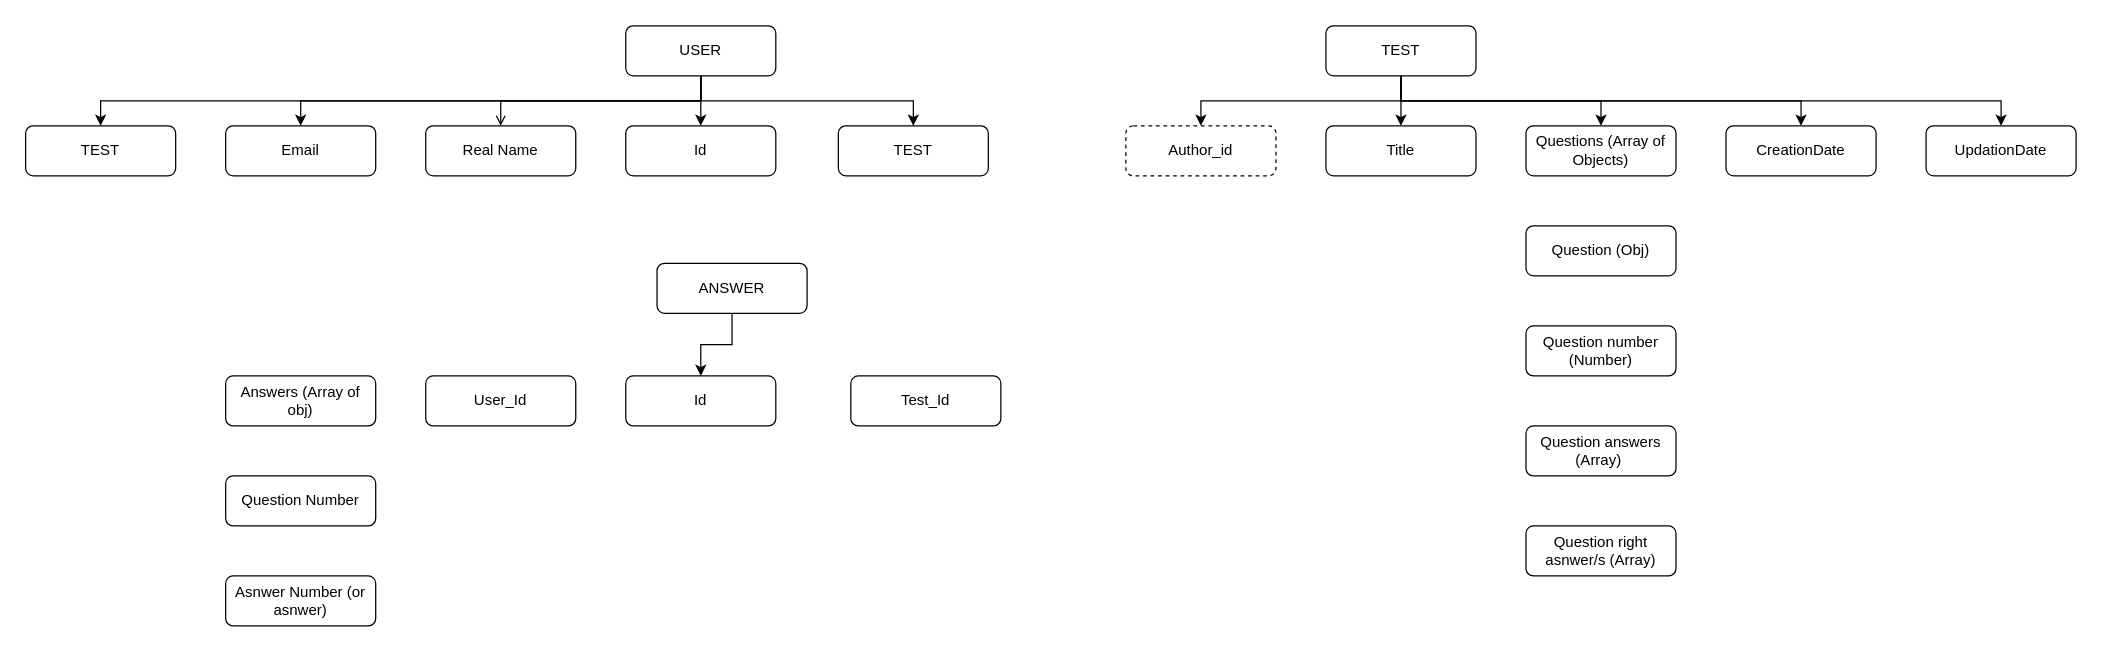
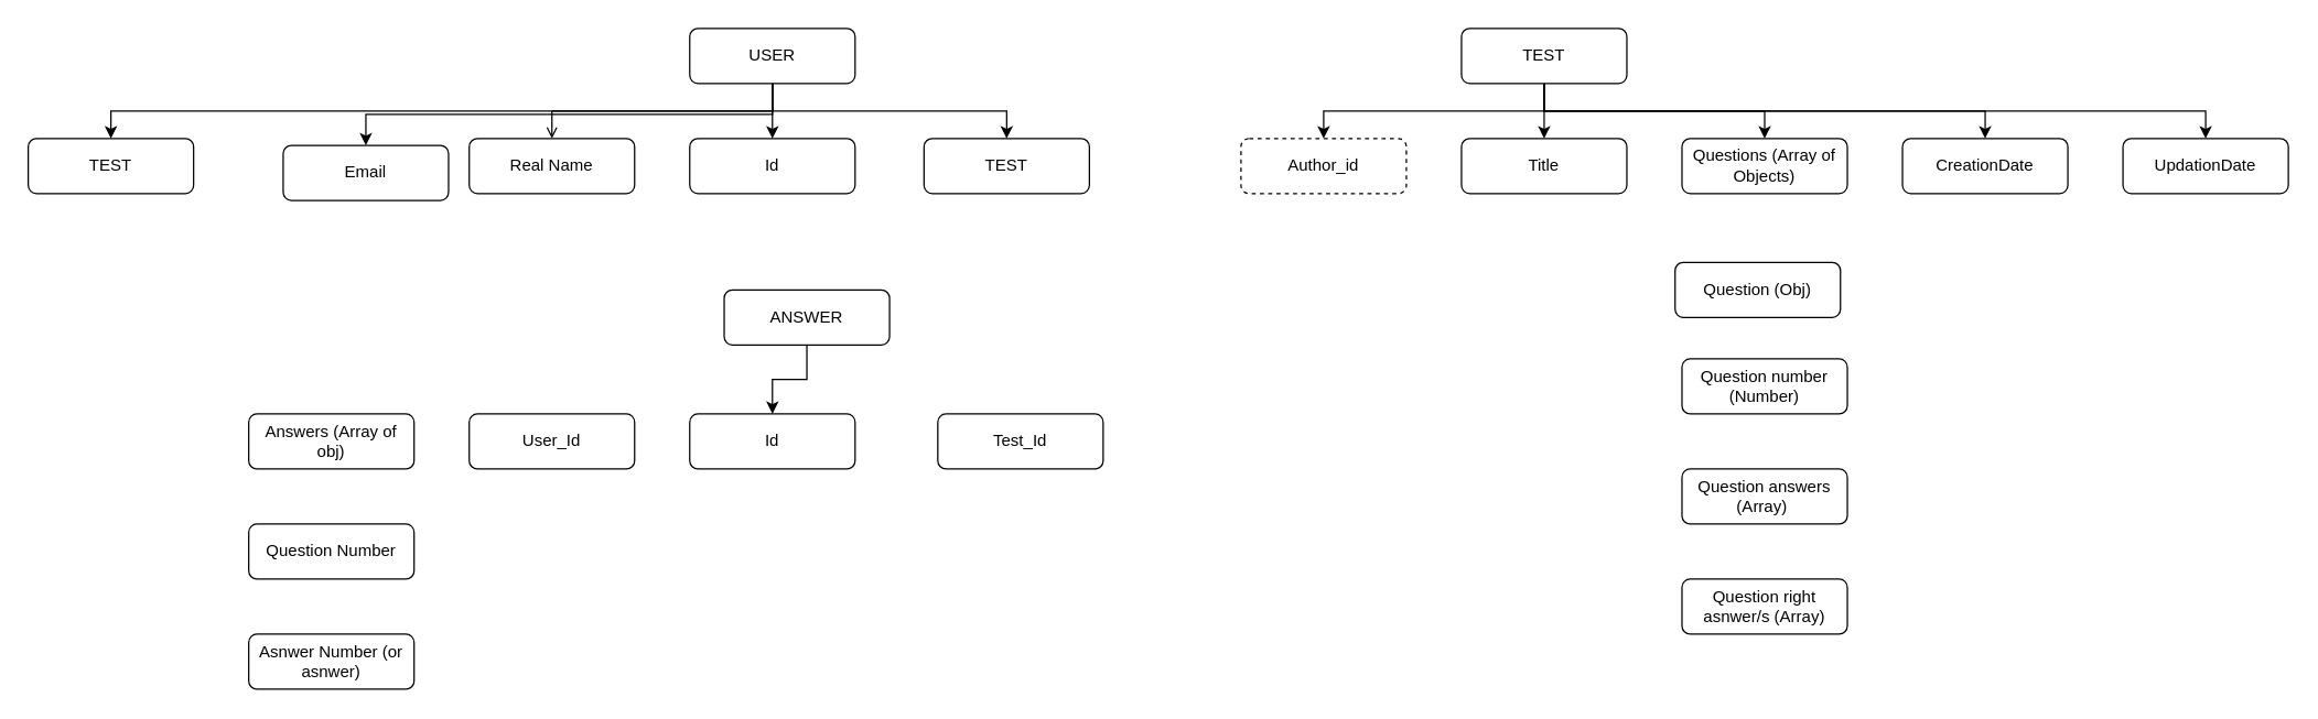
  <mxCell id="0" />
  <mxCell id="1" parent="0" />
  <mxCell id="2" style="edgeStyle=orthogonalEdgeStyle;rounded=0;orthogonalLoop=1;jettySize=auto;html=1;exitX=0.5;exitY=1;exitDx=0;exitDy=0;entryX=0.5;entryY=0;entryDx=0;entryDy=0;" edge="1" parent="1" source="7" target="8"><mxGeometry relative="1" as="geometry" /></mxCell>
  <mxCell id="3" style="edgeStyle=orthogonalEdgeStyle;rounded=0;orthogonalLoop=1;jettySize=auto;html=1;exitX=0.5;exitY=1;exitDx=0;exitDy=0;entryX=0.5;entryY=0;entryDx=0;entryDy=0;" edge="1" parent="1" source="7" target="10"><mxGeometry relative="1" as="geometry" /></mxCell>
  <mxCell id="4" style="edgeStyle=orthogonalEdgeStyle;rounded=0;orthogonalLoop=1;jettySize=auto;html=1;exitX=0.5;exitY=1;exitDx=0;exitDy=0;entryX=0.5;entryY=0;entryDx=0;entryDy=0;" edge="1" parent="1" source="7" target="9"><mxGeometry relative="1" as="geometry" /></mxCell>
  <mxCell id="5" style="edgeStyle=orthogonalEdgeStyle;rounded=0;orthogonalLoop=1;jettySize=auto;html=1;exitX=0.5;exitY=1;exitDx=0;exitDy=0;entryX=0.5;entryY=0;entryDx=0;entryDy=0;" edge="1" parent="1" source="7" target="11"><mxGeometry relative="1" as="geometry" /></mxCell>
  <mxCell id="6" style="edgeStyle=orthogonalEdgeStyle;rounded=0;orthogonalLoop=1;jettySize=auto;html=1;exitX=0.5;exitY=1;exitDx=0;exitDy=0;entryX=0.5;entryY=0;entryDx=0;entryDy=0;" edge="1" parent="1" source="7" target="12"><mxGeometry relative="1" as="geometry" /></mxCell>
  <mxCell id="7" value="TEST" style="rounded=1;whiteSpace=wrap;html=1;" vertex="1" parent="1"><mxGeometry x="1060" y="20" width="120" height="40" as="geometry" /></mxCell>
  <mxCell id="8" value="Title" style="rounded=1;whiteSpace=wrap;html=1;" vertex="1" parent="1"><mxGeometry x="1060" y="100" width="120" height="40" as="geometry" /></mxCell>
  <mxCell id="9" value="Author_id" style="rounded=1;whiteSpace=wrap;html=1;dashed=1;" vertex="1" parent="1"><mxGeometry x="900" y="100" width="120" height="40" as="geometry" /></mxCell>
  <mxCell id="10" value="Questions (Array of Objects)" style="rounded=1;whiteSpace=wrap;html=1;" vertex="1" parent="1"><mxGeometry x="1220" y="100" width="120" height="40" as="geometry" /></mxCell>
  <mxCell id="11" value="CreationDate" style="rounded=1;whiteSpace=wrap;html=1;" vertex="1" parent="1"><mxGeometry x="1380" y="100" width="120" height="40" as="geometry" /></mxCell>
  <mxCell id="12" value="UpdationDate" style="rounded=1;whiteSpace=wrap;html=1;" vertex="1" parent="1"><mxGeometry x="1540" y="100" width="120" height="40" as="geometry" /></mxCell>
- <mxCell id="13" value="Question (Obj)" style="rounded=1;whiteSpace=wrap;html=1;" vertex="1" parent="1"><mxGeometry x="1220" y="180" width="120" height="40" as="geometry" /></mxCell>
+ <mxCell id="13" value="Question (Obj)" style="rounded=1;whiteSpace=wrap;html=1;" vertex="1" parent="1"><mxGeometry x="1215" y="190" width="120" height="40" as="geometry" /></mxCell>
  <mxCell id="14" value="Question number (Number)" style="rounded=1;whiteSpace=wrap;html=1;" vertex="1" parent="1"><mxGeometry x="1220" y="260" width="120" height="40" as="geometry" /></mxCell>
  <mxCell id="15" value="Question answers (Array)&amp;nbsp;" style="rounded=1;whiteSpace=wrap;html=1;" vertex="1" parent="1"><mxGeometry x="1220" y="340" width="120" height="40" as="geometry" /></mxCell>
  <mxCell id="16" value="Question right asnwer/s (Array)" style="rounded=1;whiteSpace=wrap;html=1;" vertex="1" parent="1"><mxGeometry x="1220" y="420" width="120" height="40" as="geometry" /></mxCell>
  <mxCell id="17" style="edgeStyle=orthogonalEdgeStyle;rounded=0;orthogonalLoop=1;jettySize=auto;html=1;exitX=0.5;exitY=1;exitDx=0;exitDy=0;entryX=0.5;entryY=0;entryDx=0;entryDy=0;" edge="1" parent="1" source="22" target="23"><mxGeometry relative="1" as="geometry" /></mxCell>
  <mxCell id="18" style="edgeStyle=orthogonalEdgeStyle;rounded=0;orthogonalLoop=1;jettySize=auto;html=1;exitX=0.5;exitY=1;exitDx=0;exitDy=0;entryX=0.5;entryY=0;entryDx=0;entryDy=0;" edge="1" parent="1" source="22" target="24"><mxGeometry relative="1" as="geometry" /></mxCell>
  <mxCell id="19" style="edgeStyle=orthogonalEdgeStyle;rounded=0;orthogonalLoop=1;jettySize=auto;html=1;exitX=0.5;exitY=1;exitDx=0;exitDy=0;entryX=0.5;entryY=0;entryDx=0;entryDy=0;endArrow=open;" edge="1" parent="1" source="22" target="25"><mxGeometry relative="1" as="geometry" /></mxCell>
  <mxCell id="20" style="edgeStyle=orthogonalEdgeStyle;rounded=0;orthogonalLoop=1;jettySize=auto;html=1;exitX=0.5;exitY=1;exitDx=0;exitDy=0;entryX=0.5;entryY=0;entryDx=0;entryDy=0;" edge="1" parent="1" source="22" target="26"><mxGeometry relative="1" as="geometry" /></mxCell>
  <mxCell id="21" style="edgeStyle=orthogonalEdgeStyle;rounded=0;orthogonalLoop=1;jettySize=auto;html=1;exitX=0.5;exitY=1;exitDx=0;exitDy=0;entryX=0.5;entryY=0;entryDx=0;entryDy=0;" edge="1" parent="1" source="22" target="27"><mxGeometry relative="1" as="geometry" /></mxCell>
  <mxCell id="22" value="USER" style="rounded=1;whiteSpace=wrap;html=1;" vertex="1" parent="1"><mxGeometry x="500" y="20" width="120" height="40" as="geometry" /></mxCell>
  <mxCell id="23" value="Id" style="rounded=1;whiteSpace=wrap;html=1;" vertex="1" parent="1"><mxGeometry x="500" y="100" width="120" height="40" as="geometry" /></mxCell>
  <mxCell id="24" value="TEST" style="rounded=1;whiteSpace=wrap;html=1;" vertex="1" parent="1"><mxGeometry x="670" y="100" width="120" height="40" as="geometry" /></mxCell>
  <mxCell id="25" value="Real Name" style="rounded=1;whiteSpace=wrap;html=1;" vertex="1" parent="1"><mxGeometry x="340" y="100" width="120" height="40" as="geometry" /></mxCell>
- <mxCell id="26" value="Email" style="rounded=1;whiteSpace=wrap;html=1;" vertex="1" parent="1"><mxGeometry x="180" y="100" width="120" height="40" as="geometry" /></mxCell>
+ <mxCell id="26" value="Email" style="rounded=1;whiteSpace=wrap;html=1;" vertex="1" parent="1"><mxGeometry x="205" y="105" width="120" height="40" as="geometry" /></mxCell>
  <mxCell id="27" value="TEST" style="rounded=1;whiteSpace=wrap;html=1;" vertex="1" parent="1"><mxGeometry x="20" y="100" width="120" height="40" as="geometry" /></mxCell>
  <mxCell id="28" style="edgeStyle=orthogonalEdgeStyle;rounded=0;orthogonalLoop=1;jettySize=auto;html=1;exitX=0.5;exitY=1;exitDx=0;exitDy=0;entryX=0.5;entryY=0;entryDx=0;entryDy=0;" edge="1" parent="1" source="29" target="30"><mxGeometry relative="1" as="geometry" /></mxCell>
  <mxCell id="29" value="ANSWER" style="rounded=1;whiteSpace=wrap;html=1;" vertex="1" parent="1"><mxGeometry x="525" y="210" width="120" height="40" as="geometry" /></mxCell>
  <mxCell id="30" value="Id" style="rounded=1;whiteSpace=wrap;html=1;" vertex="1" parent="1"><mxGeometry x="500" y="300" width="120" height="40" as="geometry" /></mxCell>
  <mxCell id="31" value="Test_Id" style="rounded=1;whiteSpace=wrap;html=1;" vertex="1" parent="1"><mxGeometry x="680" y="300" width="120" height="40" as="geometry" /></mxCell>
  <mxCell id="32" value="User_Id" style="rounded=1;whiteSpace=wrap;html=1;" vertex="1" parent="1"><mxGeometry x="340" y="300" width="120" height="40" as="geometry" /></mxCell>
  <mxCell id="33" value="Answers (Array of obj)" style="rounded=1;whiteSpace=wrap;html=1;" vertex="1" parent="1"><mxGeometry x="180" y="300" width="120" height="40" as="geometry" /></mxCell>
  <mxCell id="34" value="Question Number" style="rounded=1;whiteSpace=wrap;html=1;" vertex="1" parent="1"><mxGeometry x="180" y="380" width="120" height="40" as="geometry" /></mxCell>
  <mxCell id="35" value="Asnwer Number (or asnwer)" style="rounded=1;whiteSpace=wrap;html=1;" vertex="1" parent="1"><mxGeometry x="180" y="460" width="120" height="40" as="geometry" /></mxCell>
